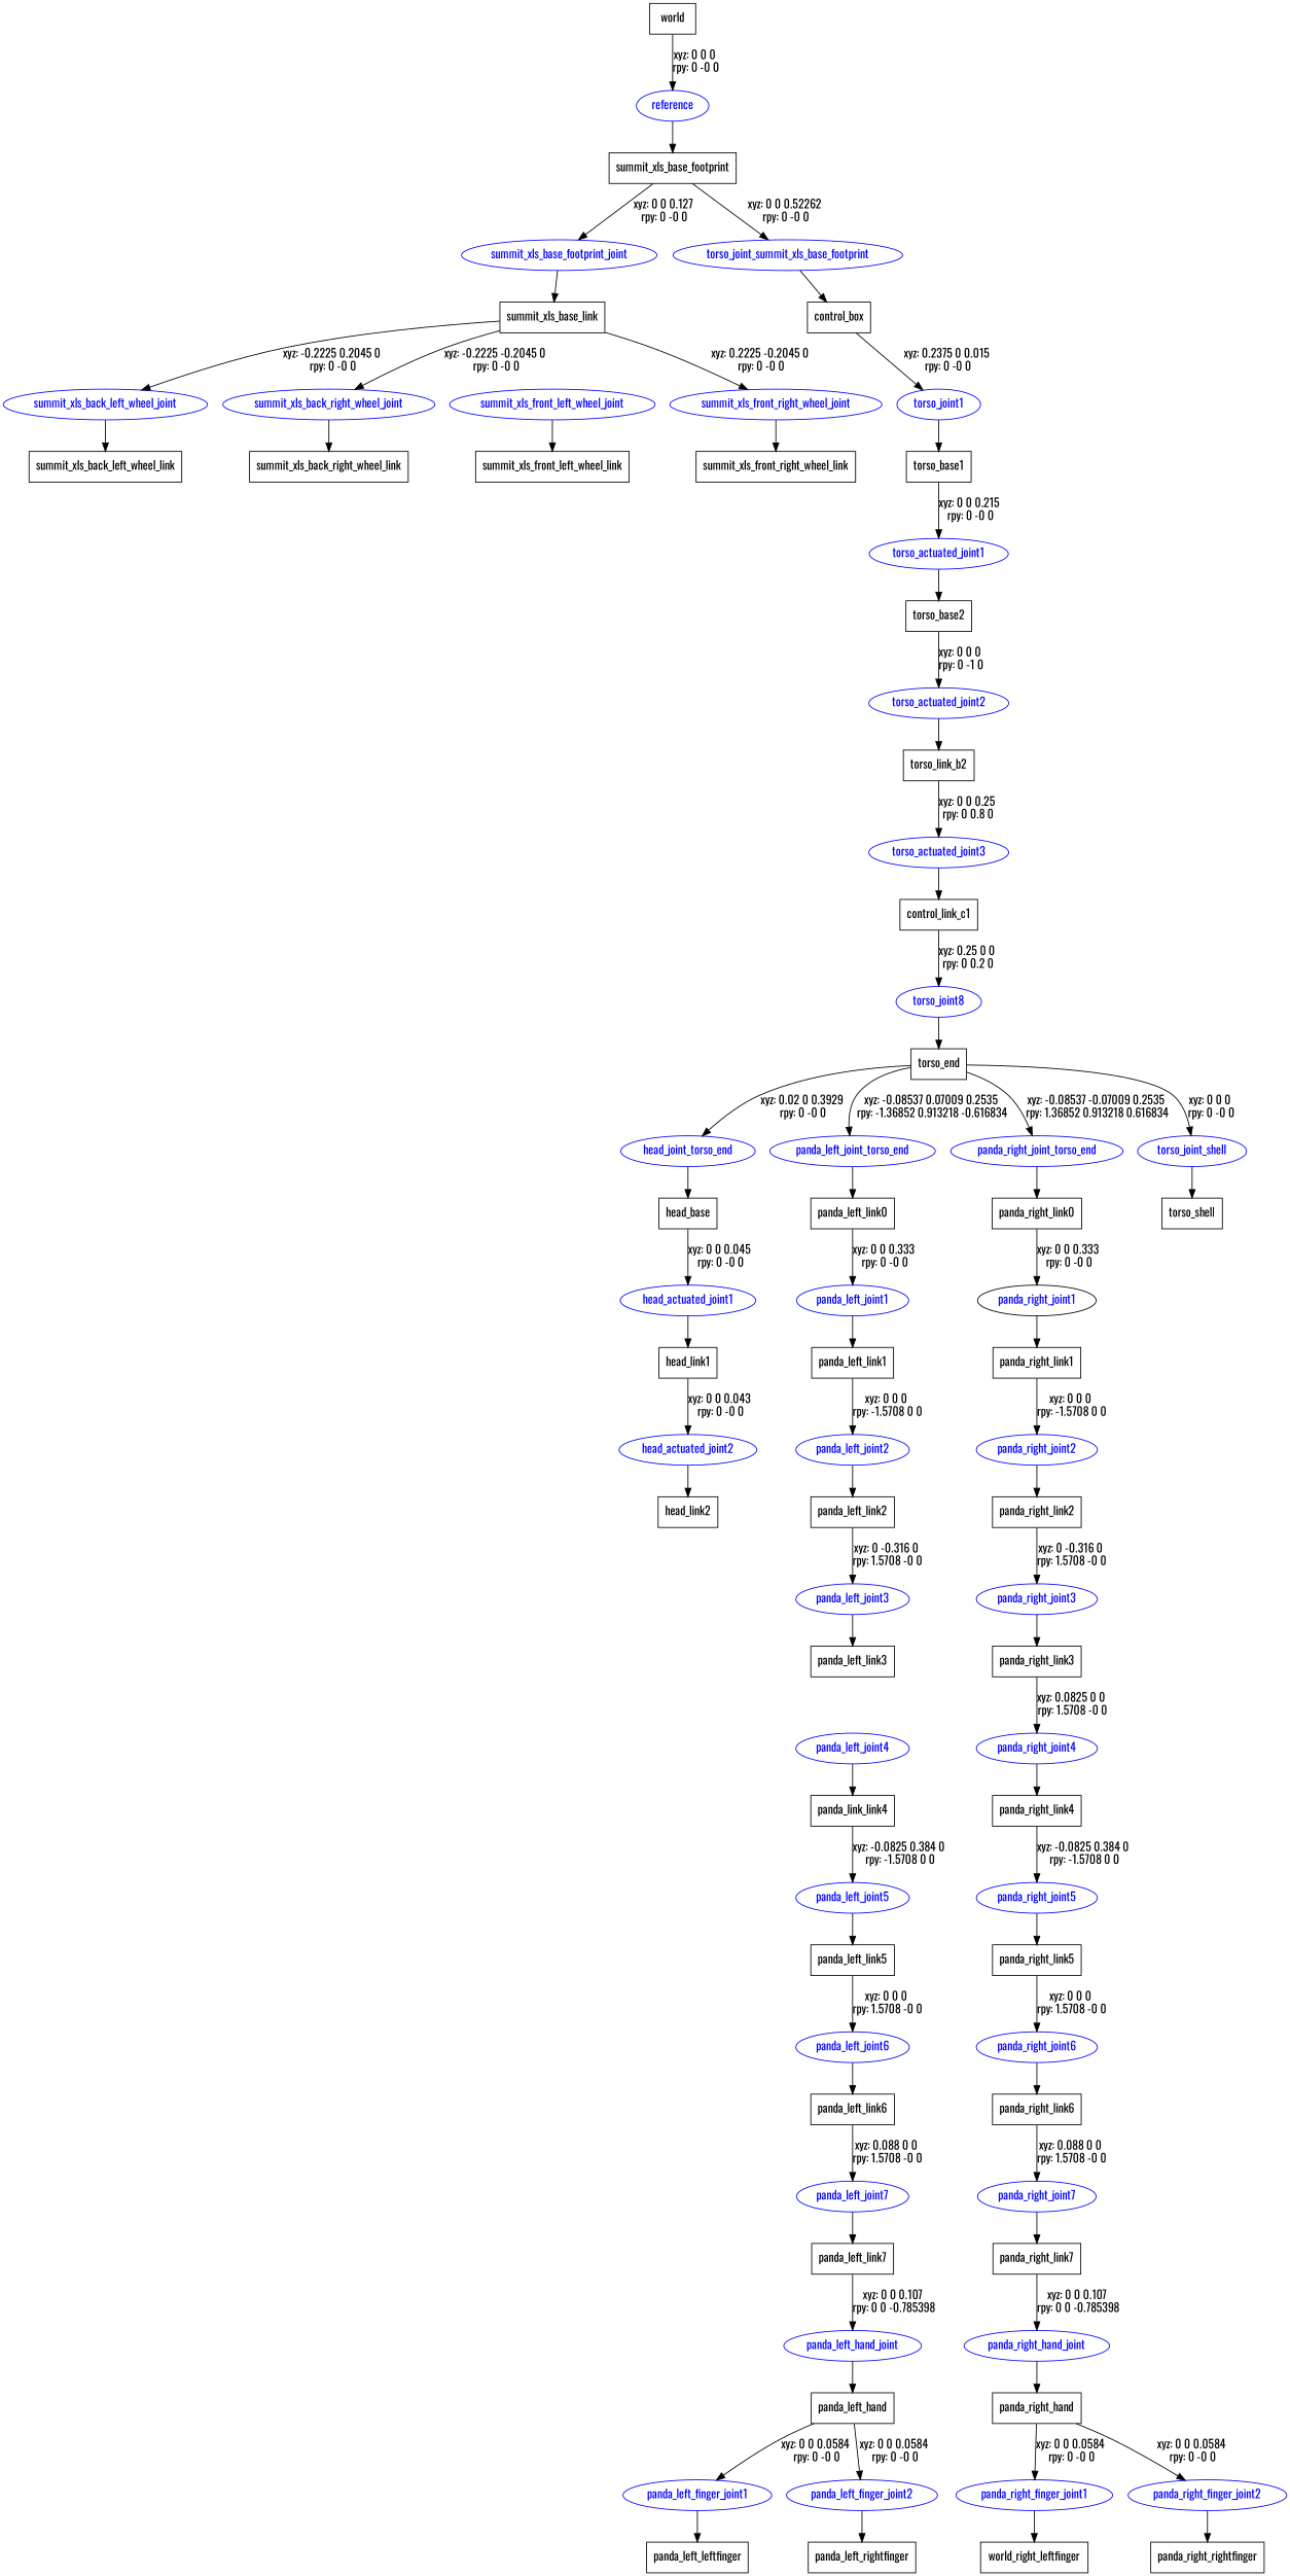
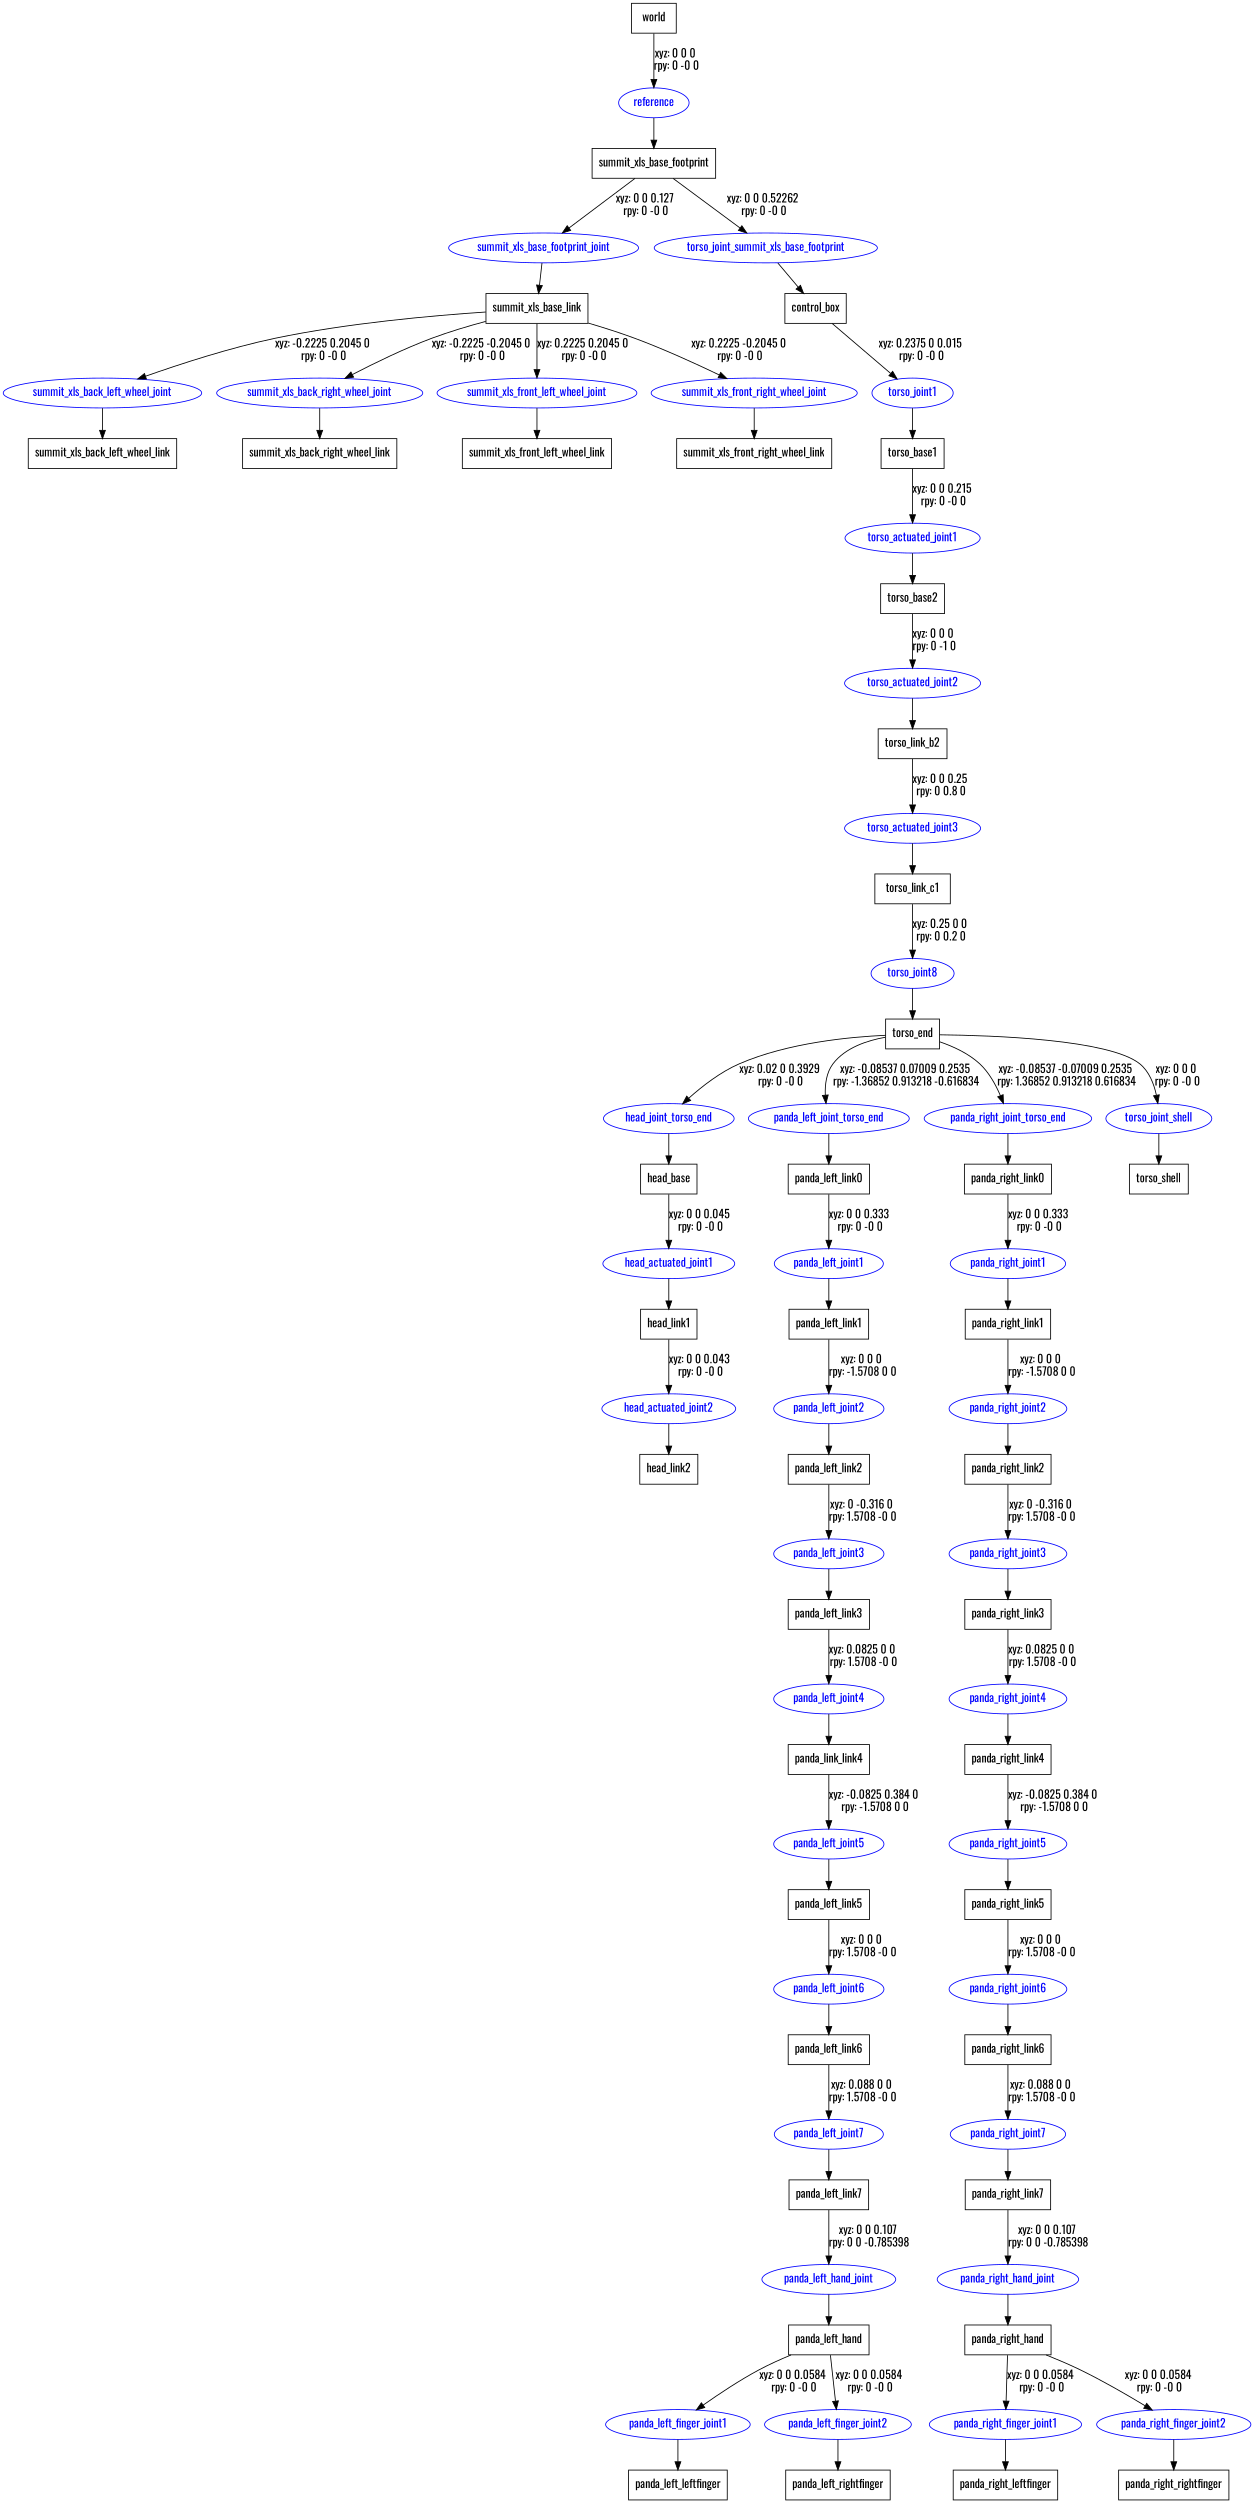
  digraph {
    fontname=Oswald
    node [fontname=Oswald shape=box]
    edge [fontname=Oswald]
    n1 [label=world]
    reference [color=blue fontcolor=blue shape=ellipse]
    n3 [label=summit_xls_base_footprint]
    summit_xls_base_footprint_joint [color=blue fontcolor=blue shape=ellipse]
    torso_joint_summit_xls_base_footprint [color=blue fontcolor=blue shape=ellipse]
    n6 [label=summit_xls_base_link]
    n7 [label=control_box]
    summit_xls_back_left_wheel_joint [color=blue fontcolor=blue shape=ellipse]
    summit_xls_back_right_wheel_joint [color=blue fontcolor=blue shape=ellipse]
    summit_xls_front_left_wheel_joint [color=blue fontcolor=blue shape=ellipse]
    summit_xls_front_right_wheel_joint [color=blue fontcolor=blue shape=ellipse]
    n12 [label=summit_xls_back_left_wheel_link]
    n13 [label=summit_xls_back_right_wheel_link]
    n14 [label=summit_xls_front_left_wheel_link]
    n15 [label=summit_xls_front_right_wheel_link]
    torso_joint1 [color=blue fontcolor=blue shape=ellipse]
    n17 [label=torso_base1]
    torso_actuated_joint1 [color=blue fontcolor=blue shape=ellipse]
    n19 [label=torso_base2]
    torso_actuated_joint2 [color=blue fontcolor=blue shape=ellipse]
    n21 [label=torso_link_b2]
    torso_actuated_joint3 [color=blue fontcolor=blue shape=ellipse]
-   n23 [label=control_link_c1]
+   n23 [label=torso_link_c1]
    torso_joint8 [color=blue fontcolor=blue shape=ellipse]
    n25 [label=torso_end]
    head_joint_torso_end [color=blue fontcolor=blue shape=ellipse]
    panda_left_joint_torso_end [color=blue fontcolor=blue shape=ellipse]
    panda_right_joint_torso_end [color=blue fontcolor=blue shape=ellipse]
    torso_joint_shell [color=blue fontcolor=blue shape=ellipse]
    n30 [label=head_base]
    n31 [label=panda_left_link0]
    n32 [label=panda_right_link0]
    n33 [label=torso_shell]
    head_actuated_joint1 [color=blue fontcolor=blue shape=ellipse]
    n35 [label=head_link1]
    head_actuated_joint2 [color=blue fontcolor=blue shape=ellipse]
    n37 [label=head_link2]
    panda_left_joint1 [color=blue fontcolor=blue shape=ellipse]
    n39 [label=panda_left_link1]
    panda_left_joint2 [color=blue fontcolor=blue shape=ellipse]
    n41 [label=panda_left_link2]
    panda_left_joint3 [color=blue fontcolor=blue shape=ellipse]
    n43 [label=panda_left_link3]
    panda_left_joint4 [color=blue fontcolor=blue shape=ellipse]
    n45 [label=panda_link_link4]
    panda_left_joint5 [color=blue fontcolor=blue shape=ellipse]
    n47 [label=panda_left_link5]
    panda_left_joint6 [color=blue fontcolor=blue shape=ellipse]
    n49 [label=panda_left_link6]
    panda_left_joint7 [color=blue fontcolor=blue shape=ellipse]
    n51 [label=panda_left_link7]
    panda_left_hand_joint [color=blue fontcolor=blue shape=ellipse]
    n53 [label=panda_left_hand]
    panda_left_finger_joint1 [color=blue fontcolor=blue shape=ellipse]
    panda_left_finger_joint2 [color=blue fontcolor=blue shape=ellipse]
    n56 [label=panda_left_leftfinger]
    n57 [label=panda_left_rightfinger]
-   panda_right_joint1 [color=black fontcolor=blue shape=ellipse]
+   panda_right_joint1 [color=blue fontcolor=blue shape=ellipse]
    n59 [label=panda_right_link1]
    panda_right_joint2 [color=blue fontcolor=blue shape=ellipse]
    n61 [label=panda_right_link2]
    panda_right_joint3 [color=blue fontcolor=blue shape=ellipse]
    n63 [label=panda_right_link3]
    panda_right_joint4 [color=blue fontcolor=blue shape=ellipse]
    n65 [label=panda_right_link4]
    panda_right_joint5 [color=blue fontcolor=blue shape=ellipse]
    n67 [label=panda_right_link5]
    panda_right_joint6 [color=blue fontcolor=blue shape=ellipse]
    n69 [label=panda_right_link6]
    panda_right_joint7 [color=blue fontcolor=blue shape=ellipse]
    n71 [label=panda_right_link7]
    panda_right_hand_joint [color=blue fontcolor=blue shape=ellipse]
    n73 [label=panda_right_hand]
    panda_right_finger_joint1 [color=blue fontcolor=blue shape=ellipse]
    panda_right_finger_joint2 [color=blue fontcolor=blue shape=ellipse]
-   n76 [label=world_right_leftfinger]
+   n76 [label=panda_right_leftfinger]
    n77 [label=panda_right_rightfinger]
    n1 -> reference [label="xyz: 0 0 0 \nrpy: 0 -0 0"]
    reference -> n3
    n3 -> summit_xls_base_footprint_joint [label="xyz: 0 0 0.127 \nrpy: 0 -0 0"]
    n3 -> torso_joint_summit_xls_base_footprint [label="xyz: 0 0 0.52262 \nrpy: 0 -0 0"]
    summit_xls_base_footprint_joint -> n6
    torso_joint_summit_xls_base_footprint -> n7
    n6 -> summit_xls_back_left_wheel_joint [label="xyz: -0.2225 0.2045 0 \nrpy: 0 -0 0"]
    n6 -> summit_xls_back_right_wheel_joint [label="xyz: -0.2225 -0.2045 0 \nrpy: 0 -0 0"]
+   n6 -> summit_xls_front_left_wheel_joint [label="xyz: 0.2225 0.2045 0 \nrpy: 0 -0 0"]
    n6 -> summit_xls_front_right_wheel_joint [label="xyz: 0.2225 -0.2045 0 \nrpy: 0 -0 0"]
    n7 -> torso_joint1 [label="xyz: 0.2375 0 0.015 \nrpy: 0 -0 0"]
    summit_xls_back_left_wheel_joint -> n12
    summit_xls_back_right_wheel_joint -> n13
    summit_xls_front_left_wheel_joint -> n14
    summit_xls_front_right_wheel_joint -> n15
    torso_joint1 -> n17
    n17 -> torso_actuated_joint1 [label="xyz: 0 0 0.215 \nrpy: 0 -0 0"]
    torso_actuated_joint1 -> n19
    n19 -> torso_actuated_joint2 [label="xyz: 0 0 0 \nrpy: 0 -1 0"]
    torso_actuated_joint2 -> n21
    n21 -> torso_actuated_joint3 [label="xyz: 0 0 0.25 \nrpy: 0 0.8 0"]
    torso_actuated_joint3 -> n23
    n23 -> torso_joint8 [label="xyz: 0.25 0 0 \nrpy: 0 0.2 0"]
    torso_joint8 -> n25
    n25 -> head_joint_torso_end [label="xyz: 0.02 0 0.3929 \nrpy: 0 -0 0"]
    n25 -> panda_left_joint_torso_end [label="xyz: -0.08537 0.07009 0.2535 \nrpy: -1.36852 0.913218 -0.616834"]
    n25 -> panda_right_joint_torso_end [label="xyz: -0.08537 -0.07009 0.2535 \nrpy: 1.36852 0.913218 0.616834"]
    n25 -> torso_joint_shell [label="xyz: 0 0 0 \nrpy: 0 -0 0"]
    head_joint_torso_end -> n30
    panda_left_joint_torso_end -> n31
    panda_right_joint_torso_end -> n32
    torso_joint_shell -> n33
    n30 -> head_actuated_joint1 [label="xyz: 0 0 0.045 \nrpy: 0 -0 0"]
    n31 -> panda_left_joint1 [label="xyz: 0 0 0.333 \nrpy: 0 -0 0"]
    n32 -> panda_right_joint1 [label="xyz: 0 0 0.333 \nrpy: 0 -0 0"]
    head_actuated_joint1 -> n35
    n35 -> head_actuated_joint2 [label="xyz: 0 0 0.043 \nrpy: 0 -0 0"]
    head_actuated_joint2 -> n37
    panda_left_joint1 -> n39
    n39 -> panda_left_joint2 [label="xyz: 0 0 0 \nrpy: -1.5708 0 0"]
    panda_left_joint2 -> n41
    n41 -> panda_left_joint3 [label="xyz: 0 -0.316 0 \nrpy: 1.5708 -0 0"]
    panda_left_joint3 -> n43
+   n43 -> panda_left_joint4 [label="xyz: 0.0825 0 0 \nrpy: 1.5708 -0 0"]
    panda_left_joint4 -> n45
    n45 -> panda_left_joint5 [label="xyz: -0.0825 0.384 0 \nrpy: -1.5708 0 0"]
    panda_left_joint5 -> n47
    n47 -> panda_left_joint6 [label="xyz: 0 0 0 \nrpy: 1.5708 -0 0"]
    panda_left_joint6 -> n49
    n49 -> panda_left_joint7 [label="xyz: 0.088 0 0 \nrpy: 1.5708 -0 0"]
    panda_left_joint7 -> n51
    n51 -> panda_left_hand_joint [label="xyz: 0 0 0.107 \nrpy: 0 0 -0.785398"]
    panda_left_hand_joint -> n53
    n53 -> panda_left_finger_joint1 [label="xyz: 0 0 0.0584 \nrpy: 0 -0 0"]
    n53 -> panda_left_finger_joint2 [label="xyz: 0 0 0.0584 \nrpy: 0 -0 0"]
    panda_left_finger_joint1 -> n56
    panda_left_finger_joint2 -> n57
    panda_right_joint1 -> n59
    n59 -> panda_right_joint2 [label="xyz: 0 0 0 \nrpy: -1.5708 0 0"]
    panda_right_joint2 -> n61
    n61 -> panda_right_joint3 [label="xyz: 0 -0.316 0 \nrpy: 1.5708 -0 0"]
    panda_right_joint3 -> n63
    n63 -> panda_right_joint4 [label="xyz: 0.0825 0 0 \nrpy: 1.5708 -0 0"]
    panda_right_joint4 -> n65
    n65 -> panda_right_joint5 [label="xyz: -0.0825 0.384 0 \nrpy: -1.5708 0 0"]
    panda_right_joint5 -> n67
    n67 -> panda_right_joint6 [label="xyz: 0 0 0 \nrpy: 1.5708 -0 0"]
    panda_right_joint6 -> n69
    n69 -> panda_right_joint7 [label="xyz: 0.088 0 0 \nrpy: 1.5708 -0 0"]
    panda_right_joint7 -> n71
    n71 -> panda_right_hand_joint [label="xyz: 0 0 0.107 \nrpy: 0 0 -0.785398"]
    panda_right_hand_joint -> n73
    n73 -> panda_right_finger_joint1 [label="xyz: 0 0 0.0584 \nrpy: 0 -0 0"]
    n73 -> panda_right_finger_joint2 [label="xyz: 0 0 0.0584 \nrpy: 0 -0 0"]
    panda_right_finger_joint1 -> n76
    panda_right_finger_joint2 -> n77
  }
